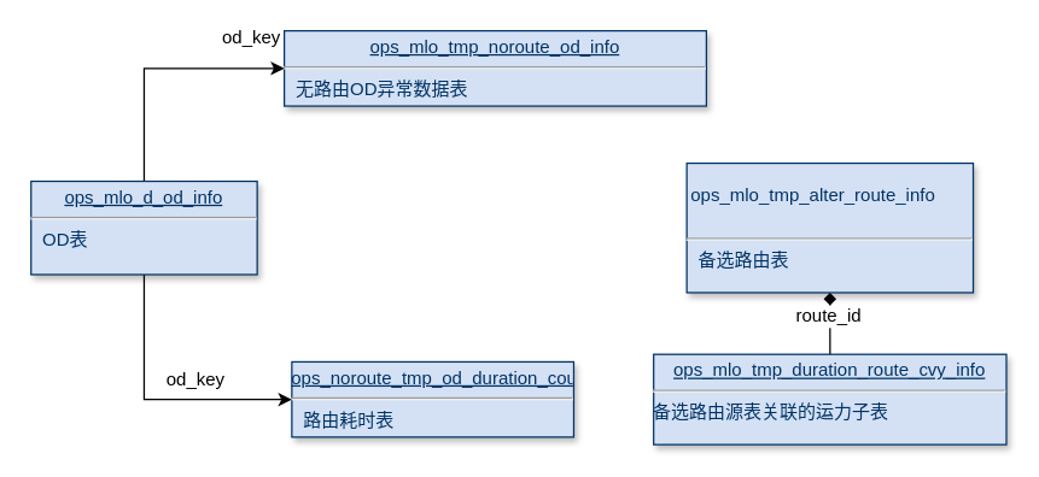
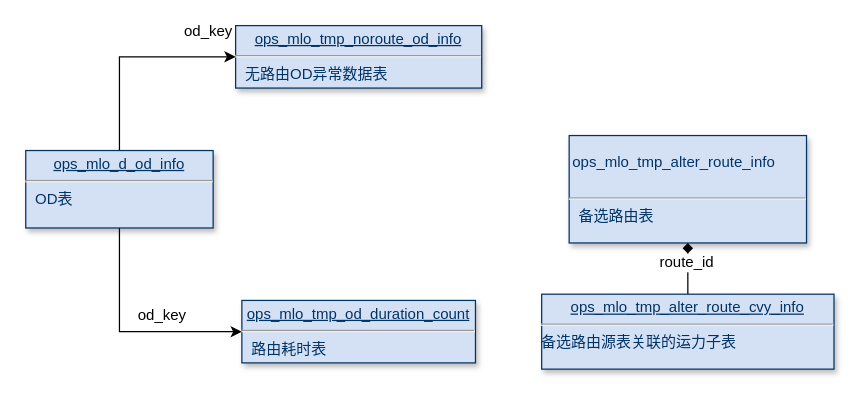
  <mxCell id="0" />
  <mxCell id="1" parent="0" />
  <mxCell id="2" style="edgeStyle=orthogonalEdgeStyle;rounded=0;orthogonalLoop=1;jettySize=auto;html=1;" edge="1" parent="1" source="6" target="11"><mxGeometry relative="1" as="geometry"><Array as="points"><mxPoint x="95" y="45" /></Array></mxGeometry></mxCell>
  <mxCell id="3" value="od_key" style="text;html=1;resizable=0;points=[];align=center;verticalAlign=middle;labelBackgroundColor=#ffffff;" vertex="1" connectable="0" parent="2"><mxGeometry x="-0.272" y="-35" relative="1" as="geometry"><mxPoint x="35" y="-35" as="offset" /></mxGeometry></mxCell>
  <mxCell id="4" style="edgeStyle=orthogonalEdgeStyle;rounded=0;orthogonalLoop=1;jettySize=auto;html=1;" edge="1" parent="1" source="6" target="12"><mxGeometry relative="1" as="geometry"><Array as="points"><mxPoint x="95" y="265" /></Array></mxGeometry></mxCell>
  <mxCell id="5" value="od_key" style="text;html=1;resizable=0;points=[];align=center;verticalAlign=middle;labelBackgroundColor=#ffffff;" vertex="1" connectable="0" parent="4"><mxGeometry x="-0.243" y="33" relative="1" as="geometry"><mxPoint as="offset" /></mxGeometry></mxCell>
  <mxCell id="6" value="&lt;p style=&quot;margin: 0px ; margin-top: 4px ; text-align: center ; text-decoration: underline&quot;&gt;&lt;span lang=&quot;EN-US&quot;&gt;ops_mlo_d_od_info&lt;/span&gt;&lt;br&gt;&lt;/p&gt;&lt;hr&gt;&lt;p style=&quot;margin: 0px ; margin-left: 8px&quot;&gt;OD表&lt;/p&gt;" style="verticalAlign=top;align=left;overflow=fill;fontSize=12;fontFamily=Helvetica;html=1;strokeColor=#003366;shadow=1;fillColor=#D4E1F5;fontColor=#003366" parent="1" vertex="1"><mxGeometry x="20" y="120" width="150" height="62" as="geometry" /></mxCell>
  <mxCell id="7" value="&lt;table&gt;&lt;tbody&gt;&lt;tr&gt;&lt;td valign=&quot;top&quot;&gt;&lt;p&gt;&lt;span lang=&quot;EN-US&quot;&gt;ops_mlo_tmp_alter_route_info&lt;/span&gt;&lt;/p&gt;&lt;/td&gt;&lt;/tr&gt;&lt;/tbody&gt;&lt;/table&gt;&lt;hr&gt;&lt;p style=&quot;margin: 0px ; margin-left: 8px&quot;&gt;备选路由表&lt;/p&gt;" style="verticalAlign=top;align=left;overflow=fill;fontSize=12;fontFamily=Helvetica;html=1;strokeColor=#003366;shadow=1;fillColor=#D4E1F5;fontColor=#003366" parent="1" vertex="1"><mxGeometry x="455" y="108" width="190" height="86" as="geometry" /></mxCell>
  <mxCell id="8" style="edgeStyle=orthogonalEdgeStyle;rounded=0;orthogonalLoop=1;jettySize=auto;html=1;endArrow=diamond;" edge="1" parent="1" source="10" target="7"><mxGeometry relative="1" as="geometry" /></mxCell>
  <mxCell id="9" value="route_id" style="text;html=1;resizable=0;points=[];align=center;verticalAlign=middle;labelBackgroundColor=#ffffff;" vertex="1" connectable="0" parent="8"><mxGeometry x="0.287" y="2" relative="1" as="geometry"><mxPoint as="offset" /></mxGeometry></mxCell>
- <mxCell id="10" value="&lt;p style=&quot;margin: 0px ; margin-top: 4px ; text-align: center ; text-decoration: underline&quot;&gt;&lt;span lang=&quot;EN-US&quot;&gt;ops_mlo_tmp_duration_route_cvy_info&lt;/span&gt;&lt;br&gt;&lt;/p&gt;&lt;hr&gt;&lt;p style=&quot;margin: 0px ; margin-left: 8px&quot;&gt;&lt;/p&gt;&lt;span&gt;备选路由源表关联的运力子表&lt;/span&gt;" style="verticalAlign=top;align=left;overflow=fill;fontSize=12;fontFamily=Helvetica;html=1;strokeColor=#003366;shadow=1;fillColor=#D4E1F5;fontColor=#003366" vertex="1" parent="1"><mxGeometry x="433" y="235" width="234" height="60" as="geometry" /></mxCell>
- <mxCell id="11" value="&lt;p style=&quot;margin: 0px ; margin-top: 4px ; text-align: center ; text-decoration: underline&quot;&gt;&lt;span lang=&quot;EN-US&quot;&gt;ops_mlo_tmp_noroute_od_info&lt;/span&gt;&lt;br&gt;&lt;/p&gt;&lt;hr&gt;&lt;p style=&quot;margin: 0px ; margin-left: 8px&quot;&gt;&lt;span&gt;无路由&lt;span lang=&quot;EN-US&quot;&gt;OD&lt;/span&gt;异常数据表&lt;/span&gt;&lt;br&gt;&lt;/p&gt;" style="verticalAlign=top;align=left;overflow=fill;fontSize=12;fontFamily=Helvetica;html=1;strokeColor=#003366;shadow=1;fillColor=#D4E1F5;fontColor=#003366" vertex="1" parent="1"><mxGeometry x="188" y="20" width="280" height="50" as="geometry" /></mxCell>
- <mxCell id="12" value="&lt;p style=&quot;margin: 0px ; margin-top: 4px ; text-align: center ; text-decoration: underline&quot;&gt;&lt;span lang=&quot;EN-US&quot;&gt;ops_noroute_tmp_od_duration_count&lt;/span&gt;&lt;br&gt;&lt;/p&gt;&lt;hr&gt;&lt;p style=&quot;margin: 0px ; margin-left: 8px&quot;&gt;&lt;span&gt;路由耗时表&lt;/span&gt;&lt;br&gt;&lt;/p&gt;" style="verticalAlign=top;align=left;overflow=fill;fontSize=12;fontFamily=Helvetica;html=1;strokeColor=#003366;shadow=1;fillColor=#D4E1F5;fontColor=#003366" vertex="1" parent="1"><mxGeometry x="193" y="240" width="187" height="50" as="geometry" /></mxCell>
+ <mxCell id="10" value="&lt;p style=&quot;margin: 0px ; margin-top: 4px ; text-align: center ; text-decoration: underline&quot;&gt;&lt;span lang=&quot;EN-US&quot;&gt;ops_mlo_tmp_alter_route_cvy_info&lt;/span&gt;&lt;br&gt;&lt;/p&gt;&lt;hr&gt;&lt;p style=&quot;margin: 0px ; margin-left: 8px&quot;&gt;&lt;/p&gt;&lt;span&gt;备选路由源表关联的运力子表&lt;/span&gt;" style="verticalAlign=top;align=left;overflow=fill;fontSize=12;fontFamily=Helvetica;html=1;strokeColor=#003366;shadow=1;fillColor=#D4E1F5;fontColor=#003366" vertex="1" parent="1"><mxGeometry x="433" y="235" width="234" height="60" as="geometry" /></mxCell>
+ <mxCell id="11" value="&lt;p style=&quot;margin: 0px ; margin-top: 4px ; text-align: center ; text-decoration: underline&quot;&gt;&lt;span lang=&quot;EN-US&quot;&gt;ops_mlo_tmp_noroute_od_info&lt;/span&gt;&lt;br&gt;&lt;/p&gt;&lt;hr&gt;&lt;p style=&quot;margin: 0px ; margin-left: 8px&quot;&gt;&lt;span&gt;无路由&lt;span lang=&quot;EN-US&quot;&gt;OD&lt;/span&gt;异常数据表&lt;/span&gt;&lt;br&gt;&lt;/p&gt;" style="verticalAlign=top;align=left;overflow=fill;fontSize=12;fontFamily=Helvetica;html=1;strokeColor=#003366;shadow=1;fillColor=#D4E1F5;fontColor=#003366" vertex="1" parent="1"><mxGeometry x="188" y="20" width="197" height="50" as="geometry" /></mxCell>
+ <mxCell id="12" value="&lt;p style=&quot;margin: 0px ; margin-top: 4px ; text-align: center ; text-decoration: underline&quot;&gt;&lt;span lang=&quot;EN-US&quot;&gt;ops_mlo_tmp_od_duration_count&lt;/span&gt;&lt;br&gt;&lt;/p&gt;&lt;hr&gt;&lt;p style=&quot;margin: 0px ; margin-left: 8px&quot;&gt;&lt;span&gt;路由耗时表&lt;/span&gt;&lt;br&gt;&lt;/p&gt;" style="verticalAlign=top;align=left;overflow=fill;fontSize=12;fontFamily=Helvetica;html=1;strokeColor=#003366;shadow=1;fillColor=#D4E1F5;fontColor=#003366" vertex="1" parent="1"><mxGeometry x="193" y="240" width="187" height="50" as="geometry" /></mxCell>
